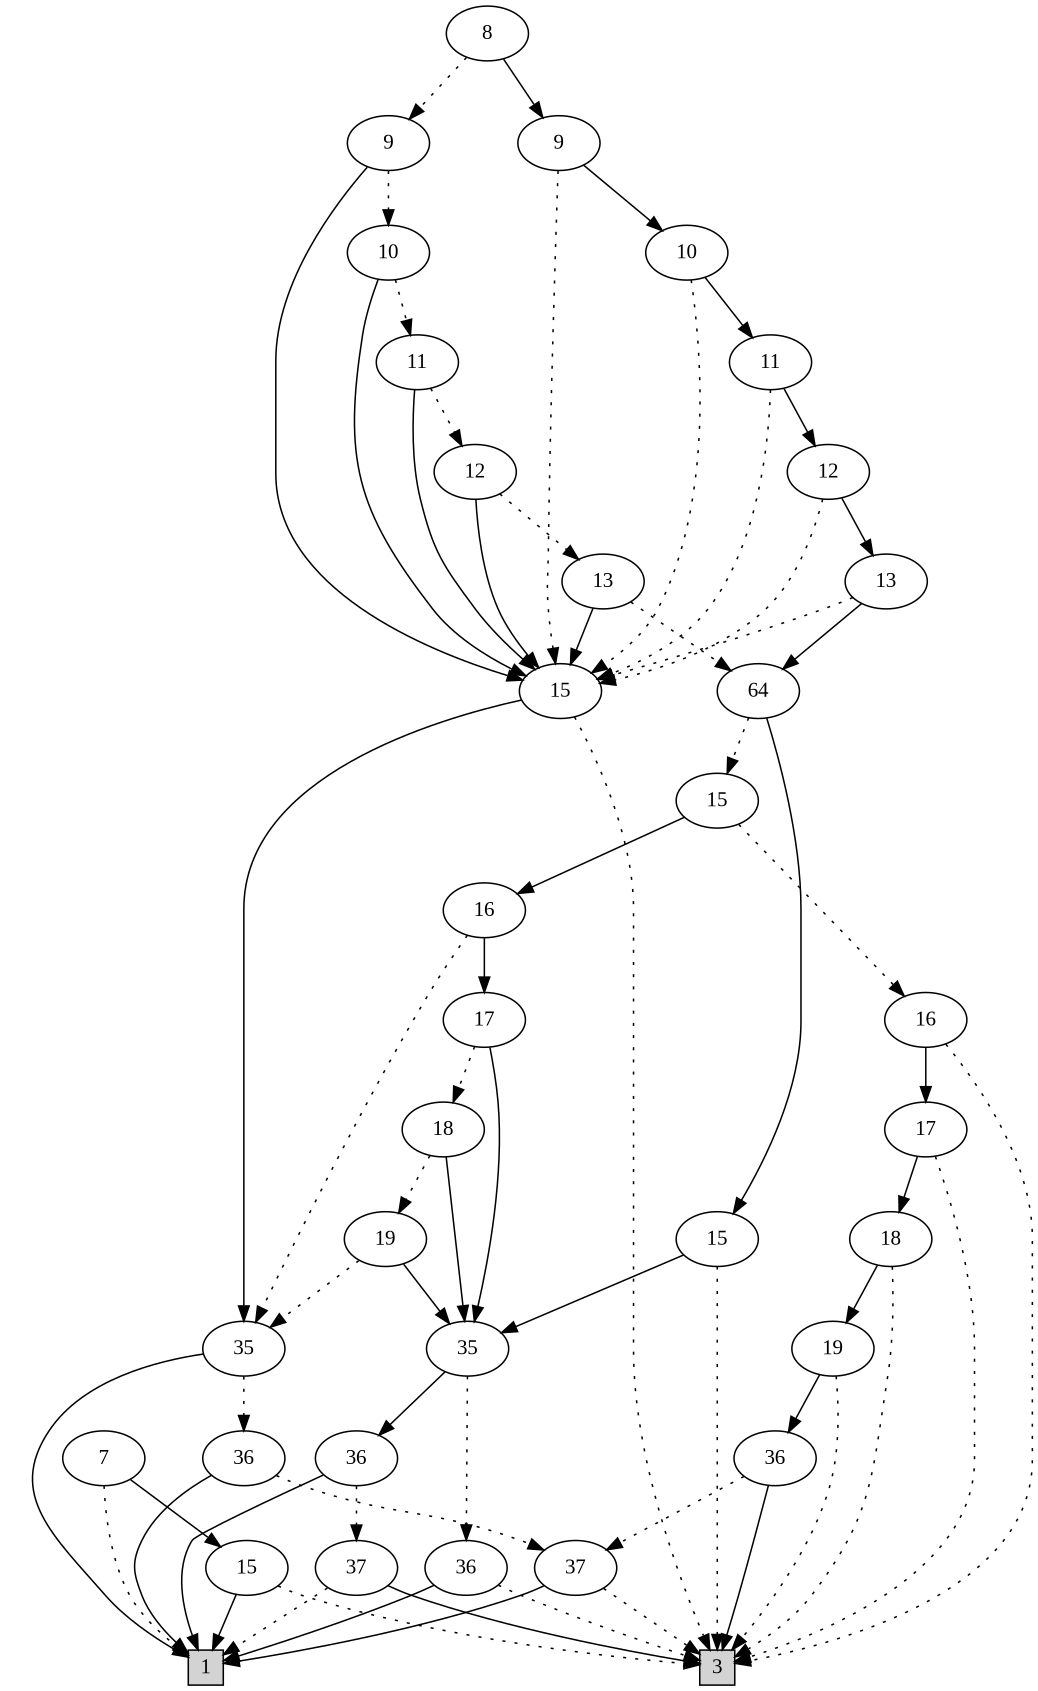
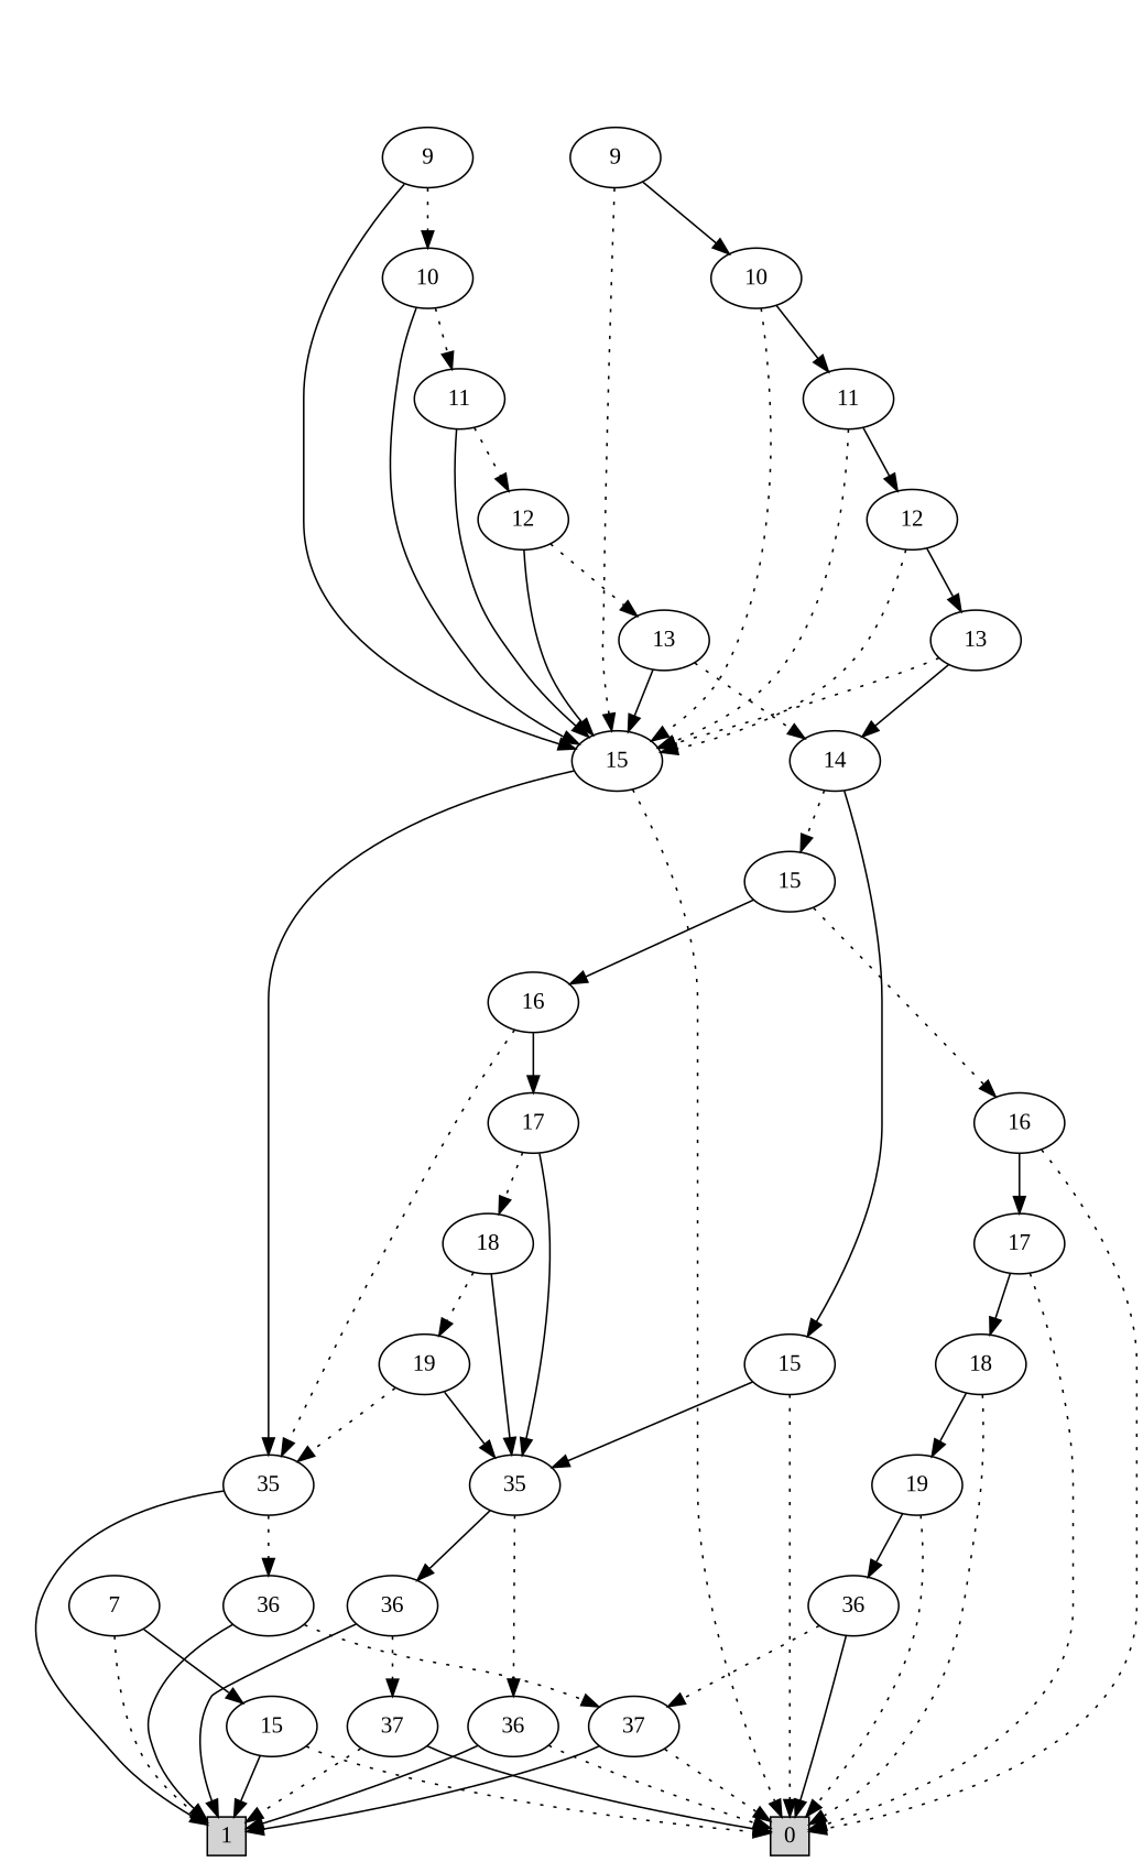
  digraph {
    fontname="Liberation Serif"
    node [fontname="Liberation Serif"]
    edge [fontname="Liberation Serif" style=dotted]
-   n1 [height=0.3 label=3 shape=box style=filled width=0.3]
+   n1 [height=0.3 label=0 shape=box style=filled width=0.3]
    n2 [height=0.3 label=1 shape=box style=filled width=0.3]
    n3 [label=7]
    n4 [label=15]
-   n5 [label=8]
    n6 [label=9]
    n7 [label=9]
    n8 [label=10]
    n9 [label=15]
    n10 [label=10]
    n11 [label=11]
    n12 [label=35]
    n13 [label=11]
    n14 [label=12]
    n15 [label=36]
    n16 [label=13]
-   n17 [label=64]
+   n17 [label=14]
    n18 [label=15]
    n19 [label=15]
    n20 [label=16]
    n21 [label=16]
    n22 [label=35]
    n23 [label=17]
    n24 [label=17]
    n25 [label=36]
    n26 [label=36]
    n27 [label=18]
    n28 [label=18]
    n29 [label=19]
    n30 [label=36]
    n31 [label=37]
    n32 [label=19]
    n33 [label=37]
    n34 [label=12]
    n35 [label=13]
    n3 -> n2
    n3 -> n4 [style=filled]
    n4 -> n1
    n4 -> n2 [style=filled]
-   n5 -> n6
-   n5 -> n7 [style=filled]
    n6 -> n8
    n6 -> n9 [style=filled]
    n7 -> n9
    n7 -> n10 [style=filled]
    n8 -> n9 [style=filled]
    n8 -> n11
    n9 -> n1
    n9 -> n12 [style=filled]
    n10 -> n9
    n10 -> n13 [style=filled]
    n11 -> n9 [style=filled]
    n11 -> n14
    n12 -> n2 [style=filled]
    n12 -> n15
    n13 -> n9
    n13 -> n34 [style=filled]
    n14 -> n9 [style=filled]
    n14 -> n16
    n15 -> n2 [style=filled]
    n15 -> n31
    n16 -> n9 [style=filled]
    n16 -> n17
    n17 -> n18
    n17 -> n19 [style=filled]
    n18 -> n20
    n18 -> n21 [style=filled]
    n19 -> n1
    n19 -> n22 [style=filled]
    n20 -> n1
    n20 -> n23 [style=filled]
    n21 -> n12
    n21 -> n24 [style=filled]
    n22 -> n25
    n22 -> n26 [style=filled]
    n23 -> n1
    n23 -> n27 [style=filled]
    n24 -> n22 [style=filled]
    n24 -> n28
    n25 -> n1
    n25 -> n2 [style=filled]
    n26 -> n2 [style=filled]
    n26 -> n33
    n27 -> n1
    n27 -> n29 [style=filled]
    n28 -> n22 [style=filled]
    n28 -> n32
    n29 -> n1
    n29 -> n30 [style=filled]
    n30 -> n1 [style=filled]
    n30 -> n31
    n31 -> n1
    n31 -> n2 [style=filled]
    n32 -> n12
    n32 -> n22 [style=filled]
    n33 -> n1 [style=filled]
    n33 -> n2
    n34 -> n9
    n34 -> n35 [style=filled]
    n35 -> n9
    n35 -> n17 [style=filled]
  }
